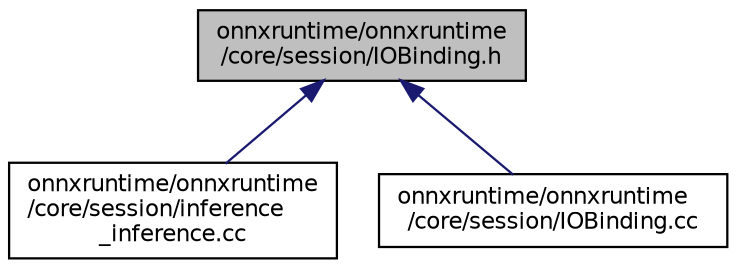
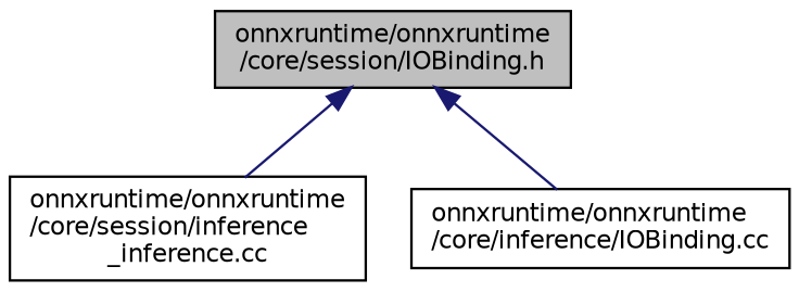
  digraph {
    node [color=black fillcolor=white fontname=Helvetica fontsize=10 shape=record style=filled]
    edge [color=midnightblue dir=back fontname=Helvetica fontsize=10 labelfontname=Helvetica labelfontsize=10 style=solid]
    n1 [fillcolor=grey75 fontcolor=black height=0.2 label="onnxruntime/onnxruntime\l/core/session/IOBinding.h" width=0.4]
    n2 [height=0.2 label="onnxruntime/onnxruntime\l/core/session/inference\l_inference.cc" width=0.4]
-   n3 [height=0.2 label="onnxruntime/onnxruntime\l/core/session/IOBinding.cc" width=0.4]
+   n3 [height=0.2 label="onnxruntime/onnxruntime\l/core/inference/IOBinding.cc" width=0.4]
    n1 -> n2
    n1 -> n3
  }
